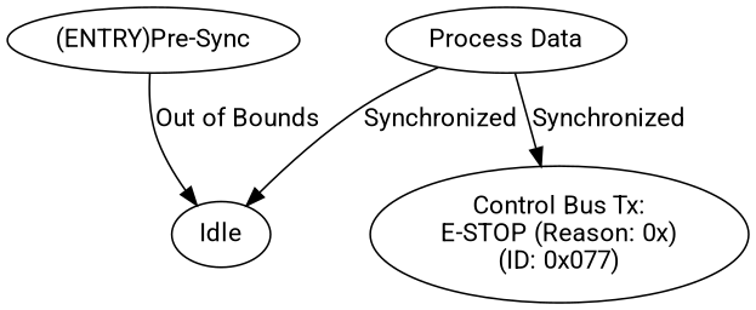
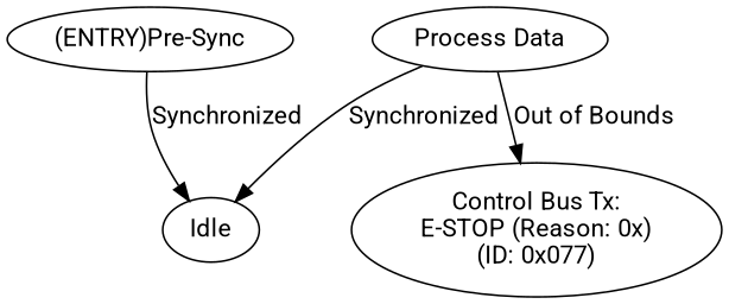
  digraph {
    fontname=Roboto
    node [fontname=Roboto]
    edge [fontname=Roboto]
    n1 [label="(ENTRY)Pre-Sync"]
    n2 [label=Idle]
    n3 [label="Process Data"]
    n4 [label="Control Bus Tx:\nE-STOP (Reason: 0x)\n(ID: 0x077)"]
-   n1 -> n2 [label="Out of Bounds"]
+   n1 -> n2 [label=Synchronized]
    n3 -> n2 [label=Synchronized]
-   n3 -> n4 [label=Synchronized]
+   n3 -> n4 [label="Out of Bounds"]
  }
